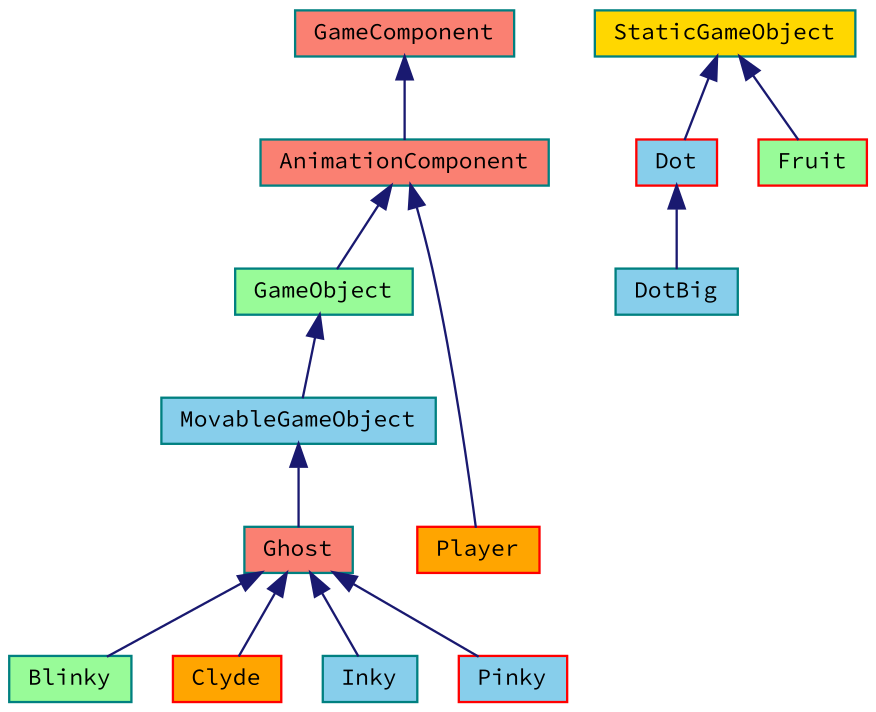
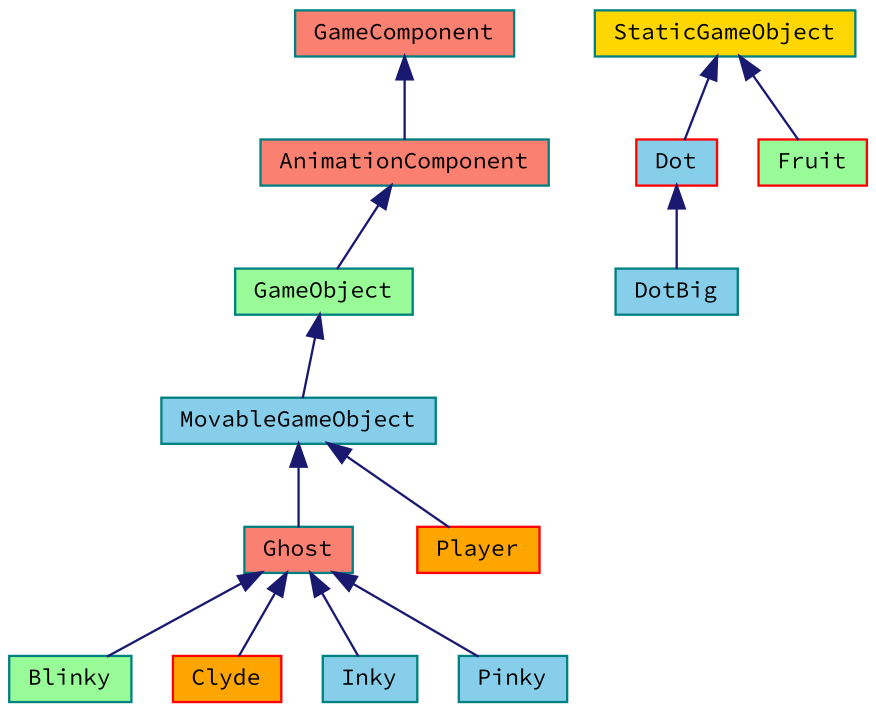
  digraph {
    fontname="Source Code Pro"
    node [color=teal fillcolor=skyblue fontname="Source Code Pro" fontsize=10 shape=record style=filled]
    edge [color=midnightblue dir=back fontname="Source Code Pro" fontsize=10 labelfontname=Helvetica labelfontsize=10 style=solid]
    n1 [fillcolor=salmon fontcolor=black height=0.2 label=AnimationComponent width=0.4]
    n2 [fillcolor=palegreen height=0.2 label=GameObject width=0.4]
    n3 [height=0.2 label=MovableGameObject width=0.4]
    n4 [fillcolor=salmon height=0.2 label=GameComponent width=0.4]
    n5 [fillcolor=salmon height=0.2 label=Ghost width=0.4]
    n6 [color=red fillcolor=orange height=0.2 label=Player width=0.4]
    n7 [fillcolor=gold height=0.2 label=StaticGameObject width=0.4]
    n8 [color=red height=0.2 label=Dot width=0.4]
    n9 [color=red fillcolor=palegreen height=0.2 label=Fruit width=0.4]
    n10 [fillcolor=palegreen height=0.2 label=Blinky width=0.4]
    n11 [color=red fillcolor=orange height=0.2 label=Clyde width=0.4]
    n12 [height=0.2 label=Inky width=0.4]
-   n13 [color=red height=0.2 label=Pinky width=0.4]
+   n13 [height=0.2 label=Pinky width=0.4]
    n14 [height=0.2 label=DotBig width=0.4]
    n1 -> n2
    n2 -> n3
    n3 -> n5
-   n1 -> n6
+   n3 -> n6
    n4 -> n1
    n5 -> n10
    n5 -> n11
    n5 -> n12
    n5 -> n13
    n7 -> n8
    n7 -> n9
    n8 -> n14
  }
